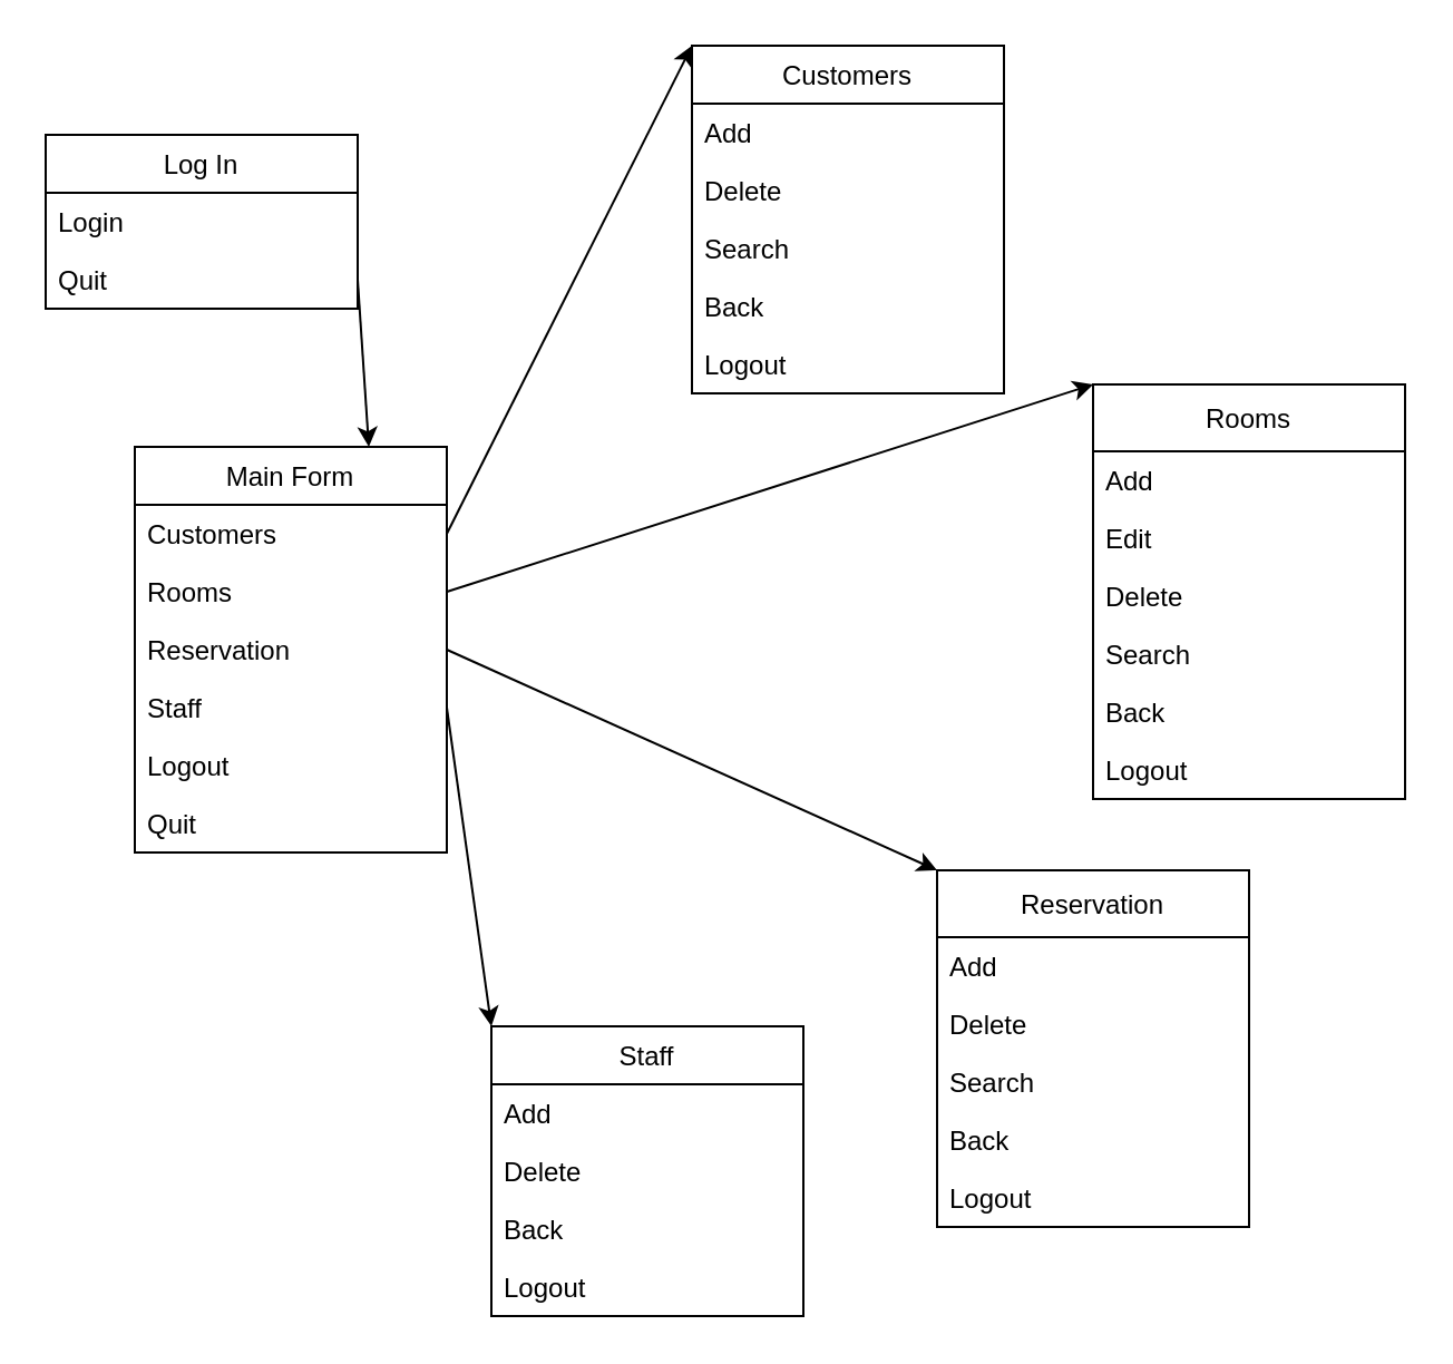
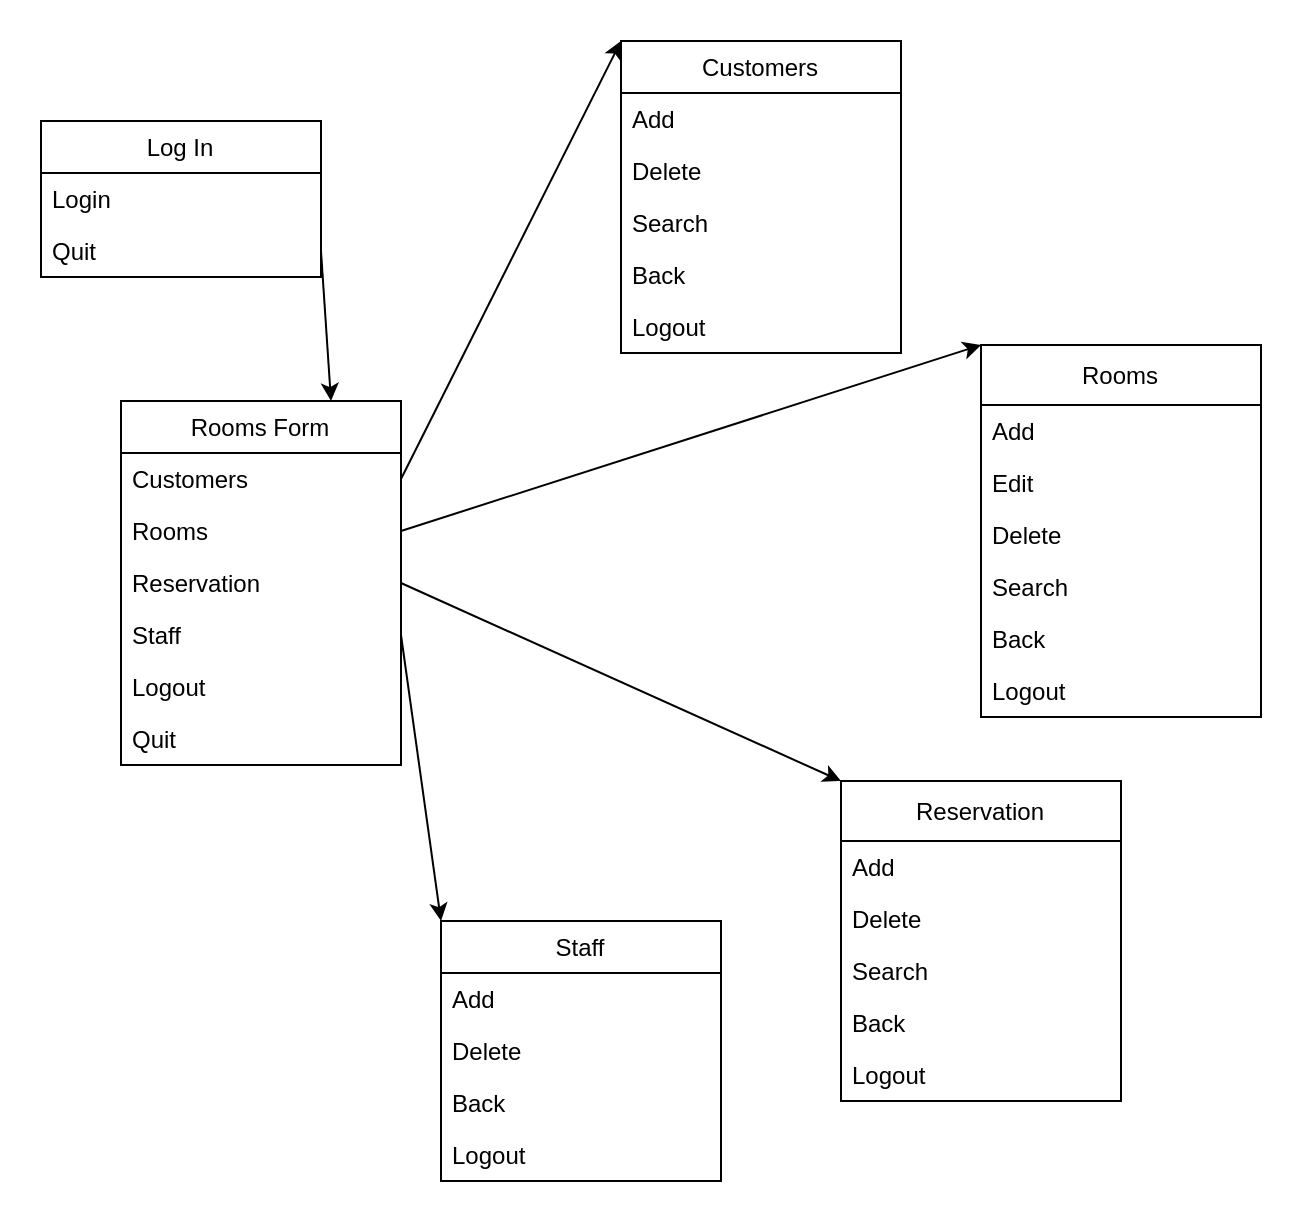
  <mxCell id="0" />
  <mxCell id="1" parent="0" />
  <mxCell id="2" value="Staff" style="swimlane;fontStyle=0;childLayout=stackLayout;horizontal=1;startSize=26;fillColor=none;horizontalStack=0;resizeParent=1;resizeParentMax=0;resizeLast=0;collapsible=1;marginBottom=0;" vertex="1" parent="1"><mxGeometry x="220" y="460" width="140" height="130" as="geometry" /></mxCell>
  <mxCell id="3" value="Add" style="text;strokeColor=none;fillColor=none;align=left;verticalAlign=top;spacingLeft=4;spacingRight=4;overflow=hidden;rotatable=0;points=[[0,0.5],[1,0.5]];portConstraint=eastwest;" vertex="1" parent="2"><mxGeometry y="26" width="140" height="26" as="geometry" /></mxCell>
  <mxCell id="4" value="Delete" style="text;strokeColor=none;fillColor=none;align=left;verticalAlign=top;spacingLeft=4;spacingRight=4;overflow=hidden;rotatable=0;points=[[0,0.5],[1,0.5]];portConstraint=eastwest;" vertex="1" parent="2"><mxGeometry y="52" width="140" height="26" as="geometry" /></mxCell>
  <mxCell id="5" value="Back" style="text;strokeColor=none;fillColor=none;align=left;verticalAlign=top;spacingLeft=4;spacingRight=4;overflow=hidden;rotatable=0;points=[[0,0.5],[1,0.5]];portConstraint=eastwest;" vertex="1" parent="2"><mxGeometry y="78" width="140" height="26" as="geometry" /></mxCell>
  <mxCell id="6" value="Logout" style="text;strokeColor=none;fillColor=none;align=left;verticalAlign=top;spacingLeft=4;spacingRight=4;overflow=hidden;rotatable=0;points=[[0,0.5],[1,0.5]];portConstraint=eastwest;" vertex="1" parent="2"><mxGeometry y="104" width="140" height="26" as="geometry" /></mxCell>
  <mxCell id="7" value="Reservation" style="swimlane;fontStyle=0;childLayout=stackLayout;horizontal=1;startSize=30;fillColor=none;horizontalStack=0;resizeParent=1;resizeParentMax=0;resizeLast=0;collapsible=1;marginBottom=0;" vertex="1" parent="1"><mxGeometry x="420" y="390" width="140" height="160" as="geometry" /></mxCell>
  <mxCell id="8" value="Add" style="text;strokeColor=none;fillColor=none;align=left;verticalAlign=top;spacingLeft=4;spacingRight=4;overflow=hidden;rotatable=0;points=[[0,0.5],[1,0.5]];portConstraint=eastwest;" vertex="1" parent="7"><mxGeometry y="30" width="140" height="26" as="geometry" /></mxCell>
  <mxCell id="9" value="Delete" style="text;strokeColor=none;fillColor=none;align=left;verticalAlign=top;spacingLeft=4;spacingRight=4;overflow=hidden;rotatable=0;points=[[0,0.5],[1,0.5]];portConstraint=eastwest;" vertex="1" parent="7"><mxGeometry y="56" width="140" height="26" as="geometry" /></mxCell>
  <mxCell id="10" value="Search" style="text;strokeColor=none;fillColor=none;align=left;verticalAlign=top;spacingLeft=4;spacingRight=4;overflow=hidden;rotatable=0;points=[[0,0.5],[1,0.5]];portConstraint=eastwest;" vertex="1" parent="7"><mxGeometry y="82" width="140" height="26" as="geometry" /></mxCell>
  <mxCell id="11" value="Back" style="text;strokeColor=none;fillColor=none;align=left;verticalAlign=top;spacingLeft=4;spacingRight=4;overflow=hidden;rotatable=0;points=[[0,0.5],[1,0.5]];portConstraint=eastwest;" vertex="1" parent="7"><mxGeometry y="108" width="140" height="26" as="geometry" /></mxCell>
  <mxCell id="12" value="Logout" style="text;strokeColor=none;fillColor=none;align=left;verticalAlign=top;spacingLeft=4;spacingRight=4;overflow=hidden;rotatable=0;points=[[0,0.5],[1,0.5]];portConstraint=eastwest;" vertex="1" parent="7"><mxGeometry y="134" width="140" height="26" as="geometry" /></mxCell>
  <mxCell id="13" value="Rooms" style="swimlane;fontStyle=0;childLayout=stackLayout;horizontal=1;startSize=30;fillColor=none;horizontalStack=0;resizeParent=1;resizeParentMax=0;resizeLast=0;collapsible=1;marginBottom=0;" vertex="1" parent="1"><mxGeometry x="490" y="172" width="140" height="186" as="geometry" /></mxCell>
  <mxCell id="14" value="Add    " style="text;strokeColor=none;fillColor=none;align=left;verticalAlign=top;spacingLeft=4;spacingRight=4;overflow=hidden;rotatable=0;points=[[0,0.5],[1,0.5]];portConstraint=eastwest;" vertex="1" parent="13"><mxGeometry y="30" width="140" height="26" as="geometry" /></mxCell>
  <mxCell id="15" value="Edit" style="text;strokeColor=none;fillColor=none;align=left;verticalAlign=top;spacingLeft=4;spacingRight=4;overflow=hidden;rotatable=0;points=[[0,0.5],[1,0.5]];portConstraint=eastwest;" vertex="1" parent="13"><mxGeometry y="56" width="140" height="26" as="geometry" /></mxCell>
  <mxCell id="16" value="Delete" style="text;strokeColor=none;fillColor=none;align=left;verticalAlign=top;spacingLeft=4;spacingRight=4;overflow=hidden;rotatable=0;points=[[0,0.5],[1,0.5]];portConstraint=eastwest;" vertex="1" parent="13"><mxGeometry y="82" width="140" height="26" as="geometry" /></mxCell>
  <mxCell id="17" value="Search" style="text;strokeColor=none;fillColor=none;align=left;verticalAlign=top;spacingLeft=4;spacingRight=4;overflow=hidden;rotatable=0;points=[[0,0.5],[1,0.5]];portConstraint=eastwest;" vertex="1" parent="13"><mxGeometry y="108" width="140" height="26" as="geometry" /></mxCell>
  <mxCell id="18" value="Back" style="text;strokeColor=none;fillColor=none;align=left;verticalAlign=top;spacingLeft=4;spacingRight=4;overflow=hidden;rotatable=0;points=[[0,0.5],[1,0.5]];portConstraint=eastwest;" vertex="1" parent="13"><mxGeometry y="134" width="140" height="26" as="geometry" /></mxCell>
  <mxCell id="19" value="Logout" style="text;strokeColor=none;fillColor=none;align=left;verticalAlign=top;spacingLeft=4;spacingRight=4;overflow=hidden;rotatable=0;points=[[0,0.5],[1,0.5]];portConstraint=eastwest;" vertex="1" parent="13"><mxGeometry y="160" width="140" height="26" as="geometry" /></mxCell>
  <mxCell id="20" value="Customers" style="swimlane;fontStyle=0;childLayout=stackLayout;horizontal=1;startSize=26;fillColor=none;horizontalStack=0;resizeParent=1;resizeParentMax=0;resizeLast=0;collapsible=1;marginBottom=0;" vertex="1" parent="1"><mxGeometry x="310" y="20" width="140" height="156" as="geometry" /></mxCell>
  <mxCell id="21" value="Add" style="text;strokeColor=none;fillColor=none;align=left;verticalAlign=top;spacingLeft=4;spacingRight=4;overflow=hidden;rotatable=0;points=[[0,0.5],[1,0.5]];portConstraint=eastwest;" vertex="1" parent="20"><mxGeometry y="26" width="140" height="26" as="geometry" /></mxCell>
  <mxCell id="22" value="Delete" style="text;strokeColor=none;fillColor=none;align=left;verticalAlign=top;spacingLeft=4;spacingRight=4;overflow=hidden;rotatable=0;points=[[0,0.5],[1,0.5]];portConstraint=eastwest;" vertex="1" parent="20"><mxGeometry y="52" width="140" height="26" as="geometry" /></mxCell>
  <mxCell id="23" value="Search" style="text;strokeColor=none;fillColor=none;align=left;verticalAlign=top;spacingLeft=4;spacingRight=4;overflow=hidden;rotatable=0;points=[[0,0.5],[1,0.5]];portConstraint=eastwest;" vertex="1" parent="20"><mxGeometry y="78" width="140" height="26" as="geometry" /></mxCell>
  <mxCell id="24" value="Back" style="text;strokeColor=none;fillColor=none;align=left;verticalAlign=top;spacingLeft=4;spacingRight=4;overflow=hidden;rotatable=0;points=[[0,0.5],[1,0.5]];portConstraint=eastwest;" vertex="1" parent="20"><mxGeometry y="104" width="140" height="26" as="geometry" /></mxCell>
  <mxCell id="25" value="Logout" style="text;strokeColor=none;fillColor=none;align=left;verticalAlign=top;spacingLeft=4;spacingRight=4;overflow=hidden;rotatable=0;points=[[0,0.5],[1,0.5]];portConstraint=eastwest;" vertex="1" parent="20"><mxGeometry y="130" width="140" height="26" as="geometry" /></mxCell>
- <mxCell id="26" value="Main Form" style="swimlane;fontStyle=0;childLayout=stackLayout;horizontal=1;startSize=26;fillColor=none;horizontalStack=0;resizeParent=1;resizeParentMax=0;resizeLast=0;collapsible=1;marginBottom=0;" vertex="1" parent="1"><mxGeometry x="60" y="200" width="140" height="182" as="geometry" /></mxCell>
+ <mxCell id="26" value="Rooms Form" style="swimlane;fontStyle=0;childLayout=stackLayout;horizontal=1;startSize=26;fillColor=none;horizontalStack=0;resizeParent=1;resizeParentMax=0;resizeLast=0;collapsible=1;marginBottom=0;" vertex="1" parent="1"><mxGeometry x="60" y="200" width="140" height="182" as="geometry" /></mxCell>
  <mxCell id="27" value="Customers" style="text;strokeColor=none;fillColor=none;align=left;verticalAlign=top;spacingLeft=4;spacingRight=4;overflow=hidden;rotatable=0;points=[[0,0.5],[1,0.5]];portConstraint=eastwest;" vertex="1" parent="26"><mxGeometry y="26" width="140" height="26" as="geometry" /></mxCell>
  <mxCell id="28" value="Rooms" style="text;strokeColor=none;fillColor=none;align=left;verticalAlign=top;spacingLeft=4;spacingRight=4;overflow=hidden;rotatable=0;points=[[0,0.5],[1,0.5]];portConstraint=eastwest;" vertex="1" parent="26"><mxGeometry y="52" width="140" height="26" as="geometry" /></mxCell>
  <mxCell id="29" value="Reservation" style="text;strokeColor=none;fillColor=none;align=left;verticalAlign=top;spacingLeft=4;spacingRight=4;overflow=hidden;rotatable=0;points=[[0,0.5],[1,0.5]];portConstraint=eastwest;" vertex="1" parent="26"><mxGeometry y="78" width="140" height="26" as="geometry" /></mxCell>
  <mxCell id="30" value="Staff" style="text;strokeColor=none;fillColor=none;align=left;verticalAlign=top;spacingLeft=4;spacingRight=4;overflow=hidden;rotatable=0;points=[[0,0.5],[1,0.5]];portConstraint=eastwest;" vertex="1" parent="26"><mxGeometry y="104" width="140" height="26" as="geometry" /></mxCell>
  <mxCell id="31" value="Logout    " style="text;strokeColor=none;fillColor=none;align=left;verticalAlign=top;spacingLeft=4;spacingRight=4;overflow=hidden;rotatable=0;points=[[0,0.5],[1,0.5]];portConstraint=eastwest;" vertex="1" parent="26"><mxGeometry y="130" width="140" height="26" as="geometry" /></mxCell>
  <mxCell id="32" value="Quit" style="text;strokeColor=none;fillColor=none;align=left;verticalAlign=top;spacingLeft=4;spacingRight=4;overflow=hidden;rotatable=0;points=[[0,0.5],[1,0.5]];portConstraint=eastwest;" vertex="1" parent="26"><mxGeometry y="156" width="140" height="26" as="geometry" /></mxCell>
  <mxCell id="33" value="Log In" style="swimlane;fontStyle=0;childLayout=stackLayout;horizontal=1;startSize=26;fillColor=none;horizontalStack=0;resizeParent=1;resizeParentMax=0;resizeLast=0;collapsible=1;marginBottom=0;" vertex="1" parent="1"><mxGeometry x="20" y="60" width="140" height="78" as="geometry" /></mxCell>
  <mxCell id="34" value="Login" style="text;strokeColor=none;fillColor=none;align=left;verticalAlign=top;spacingLeft=4;spacingRight=4;overflow=hidden;rotatable=0;points=[[0,0.5],[1,0.5]];portConstraint=eastwest;" vertex="1" parent="33"><mxGeometry y="26" width="140" height="26" as="geometry" /></mxCell>
  <mxCell id="35" value="Quit" style="text;strokeColor=none;fillColor=none;align=left;verticalAlign=top;spacingLeft=4;spacingRight=4;overflow=hidden;rotatable=0;points=[[0,0.5],[1,0.5]];portConstraint=eastwest;" vertex="1" parent="33"><mxGeometry y="52" width="140" height="26" as="geometry" /></mxCell>
  <mxCell id="36" value="" style="endArrow=classic;html=1;rounded=0;exitX=1;exitY=0.5;exitDx=0;exitDy=0;entryX=0;entryY=0;entryDx=0;entryDy=0;" edge="1" parent="1" source="30" target="2"><mxGeometry width="50" height="50" relative="1" as="geometry"><mxPoint x="350" y="350" as="sourcePoint" /><mxPoint x="400" y="300" as="targetPoint" /></mxGeometry></mxCell>
  <mxCell id="37" value="" style="endArrow=classic;html=1;rounded=0;exitX=1;exitY=0.5;exitDx=0;exitDy=0;entryX=0;entryY=0;entryDx=0;entryDy=0;" edge="1" parent="1" source="29" target="7"><mxGeometry width="50" height="50" relative="1" as="geometry"><mxPoint x="350" y="350" as="sourcePoint" /><mxPoint x="400" y="300" as="targetPoint" /></mxGeometry></mxCell>
  <mxCell id="38" value="" style="endArrow=classic;html=1;rounded=0;exitX=1;exitY=0.5;exitDx=0;exitDy=0;entryX=0;entryY=0;entryDx=0;entryDy=0;" edge="1" parent="1" source="28" target="13"><mxGeometry width="50" height="50" relative="1" as="geometry"><mxPoint x="350" y="350" as="sourcePoint" /><mxPoint x="400" y="300" as="targetPoint" /></mxGeometry></mxCell>
  <mxCell id="39" value="" style="endArrow=classic;html=1;rounded=0;exitX=1;exitY=0.5;exitDx=0;exitDy=0;entryX=0;entryY=0;entryDx=0;entryDy=0;" edge="1" parent="1" source="27" target="20"><mxGeometry width="50" height="50" relative="1" as="geometry"><mxPoint x="350" y="350" as="sourcePoint" /><mxPoint x="400" y="300" as="targetPoint" /></mxGeometry></mxCell>
  <mxCell id="40" value="" style="endArrow=classic;html=1;rounded=0;exitX=1;exitY=0.5;exitDx=0;exitDy=0;entryX=0.75;entryY=0;entryDx=0;entryDy=0;" edge="1" parent="1" source="35" target="26"><mxGeometry width="50" height="50" relative="1" as="geometry"><mxPoint x="350" y="350" as="sourcePoint" /><mxPoint x="400" y="300" as="targetPoint" /></mxGeometry></mxCell>
